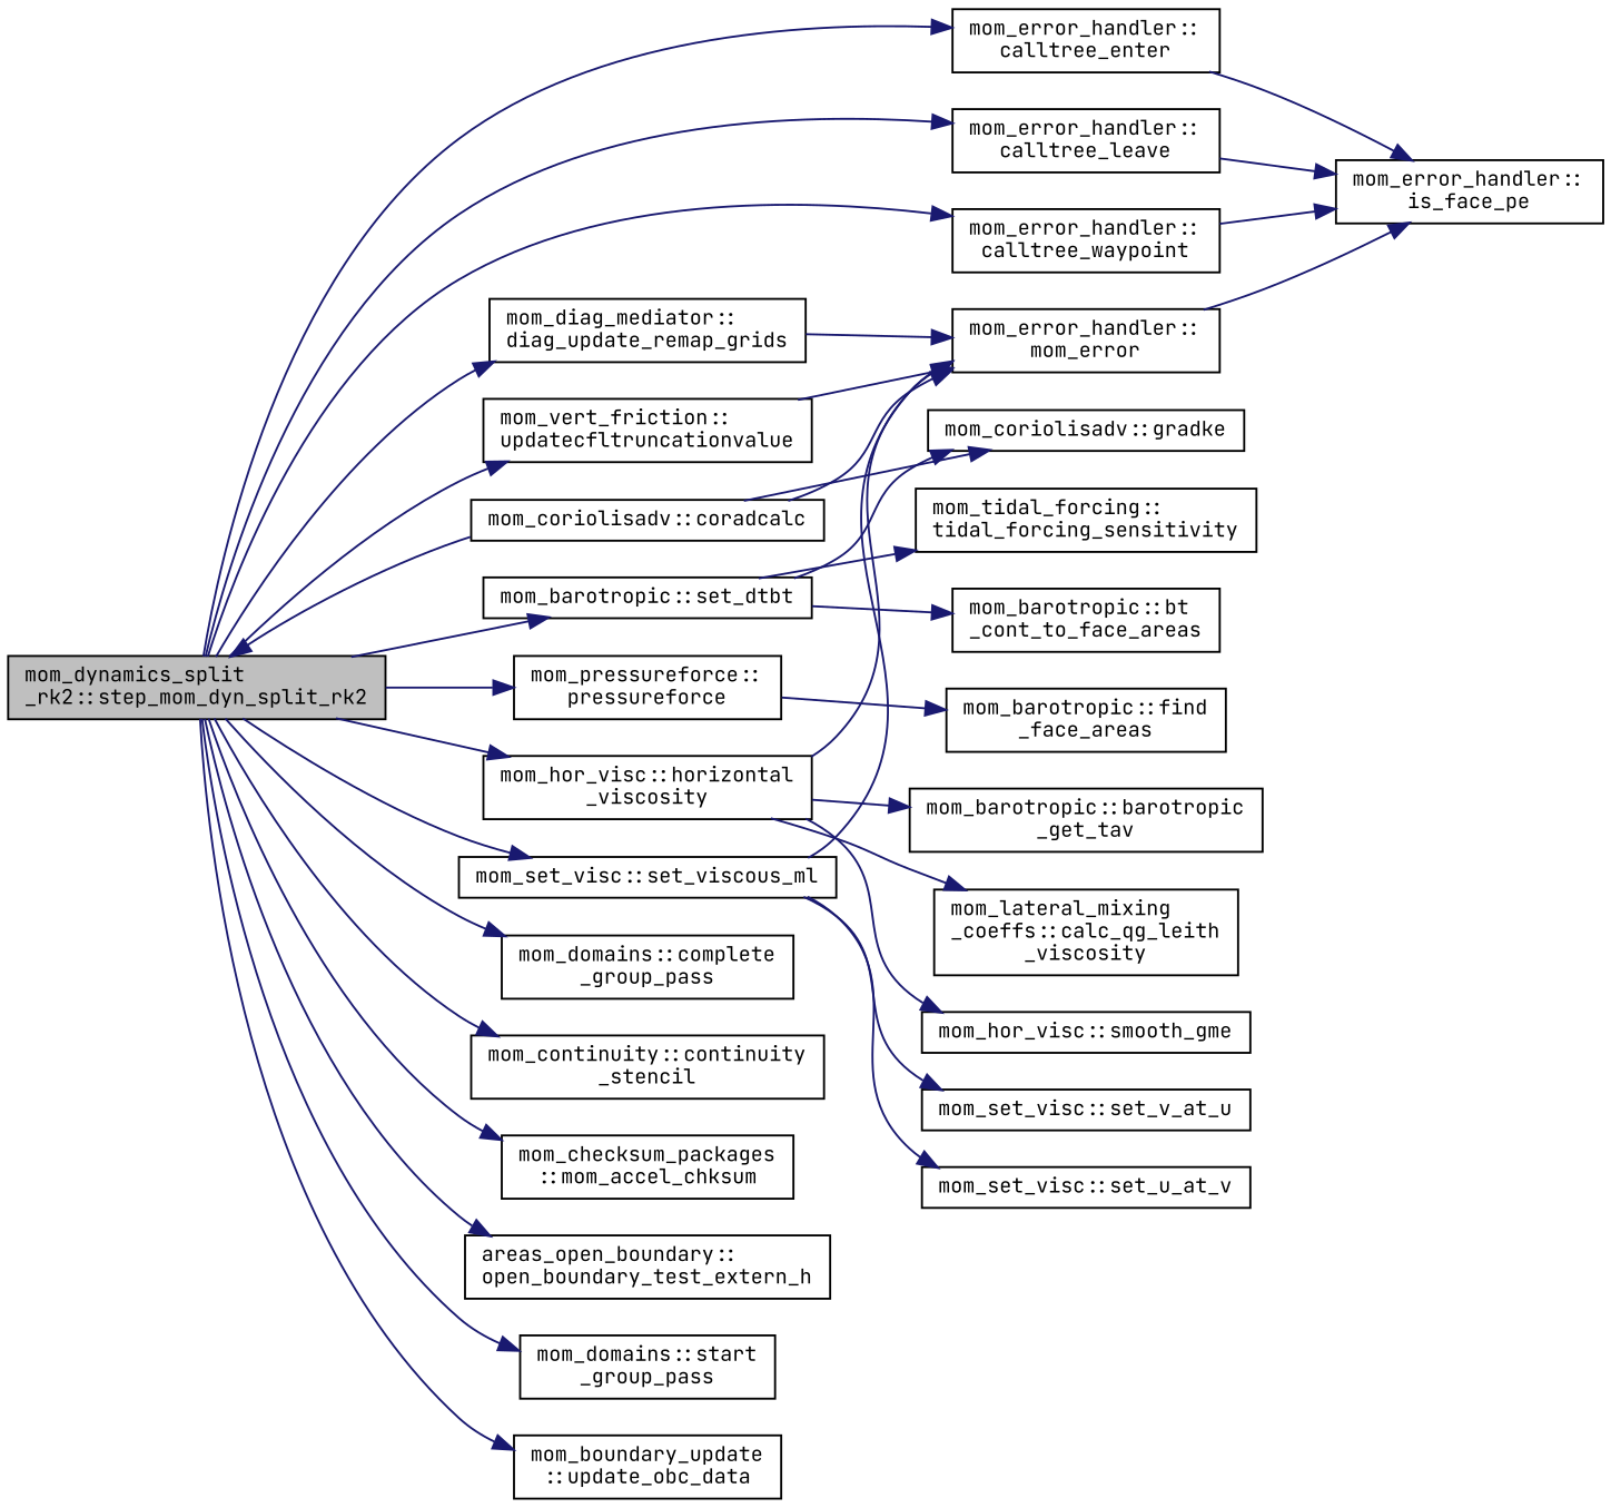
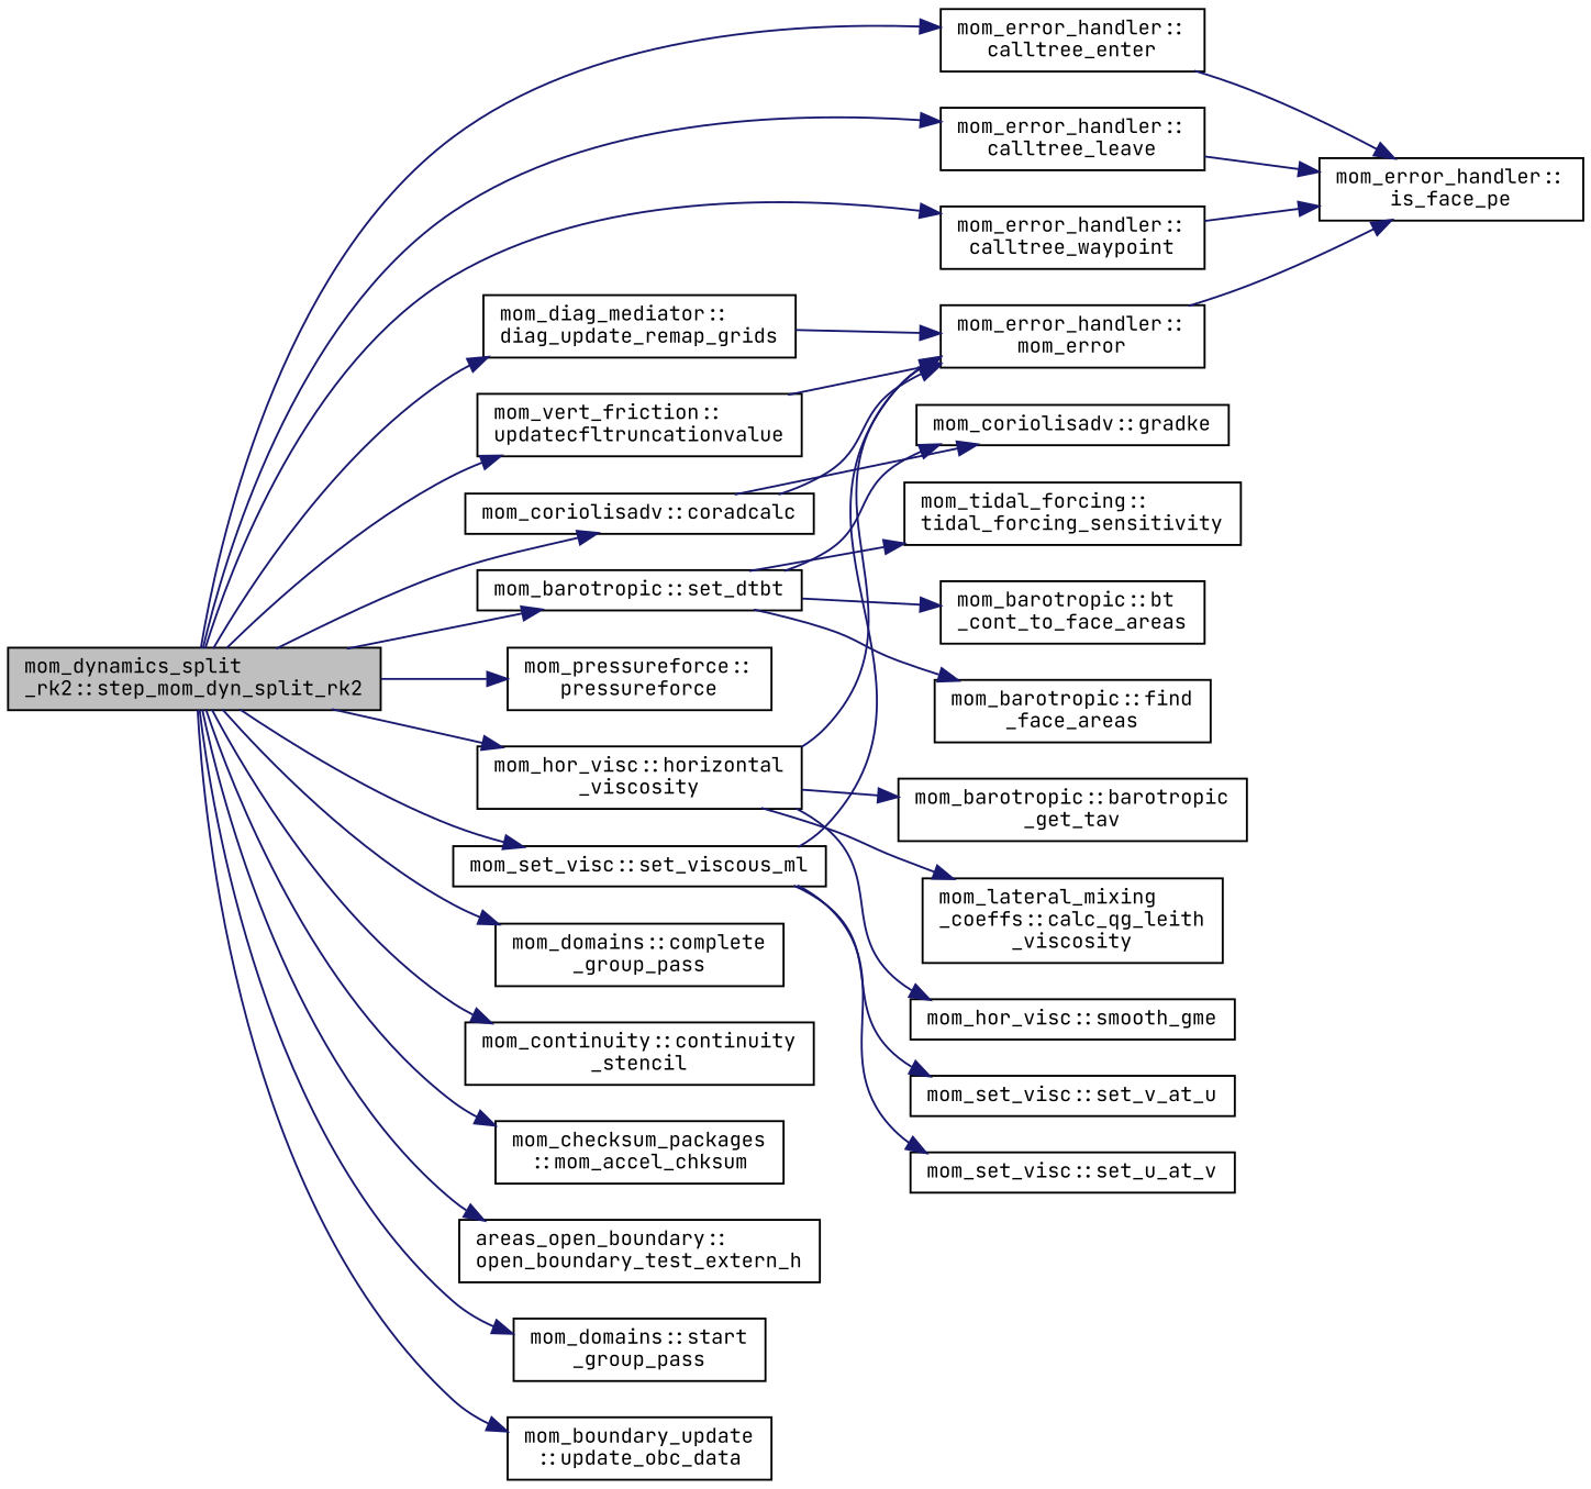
  digraph {
    fontname="JetBrains Mono"
    rankdir=LR
    node [color=black fillcolor=white fontname="JetBrains Mono" fontsize=10 shape=record style=filled]
    edge [color=midnightblue fontname="JetBrains Mono" fontsize=10 labelfontname=Helvetica labelfontsize=10 style=solid]
    n1 [fillcolor=grey75 fontcolor=black height=0.2 label="mom_dynamics_split\l_rk2::step_mom_dyn_split_rk2" width=0.4]
    n2 [height=0.2 label="mom_error_handler::\lcalltree_enter" width=0.4]
    n3 [height=0.2 label="mom_error_handler::\lcalltree_leave" width=0.4]
    n4 [height=0.2 label="mom_error_handler::\lcalltree_waypoint" width=0.4]
    n5 [height=0.2 label="mom_domains::complete\l_group_pass" width=0.4]
    n6 [height=0.2 label="mom_continuity::continuity\l_stencil" width=0.4]
    n7 [height=0.2 label="mom_coriolisadv::coradcalc" width=0.4]
    n8 [height=0.2 label="mom_diag_mediator::\ldiag_update_remap_grids" width=0.4]
    n9 [height=0.2 label="mom_hor_visc::horizontal\l_viscosity" width=0.4]
    n10 [height=0.2 label="mom_checksum_packages\l::mom_accel_chksum" width=0.4]
    n11 [height=0.2 label="areas_open_boundary::\lopen_boundary_test_extern_h" width=0.4]
    n12 [height=0.2 label="mom_pressureforce::\lpressureforce" width=0.4]
    n13 [height=0.2 label="mom_barotropic::set_dtbt" width=0.4]
    n14 [height=0.2 label="mom_set_visc::set_viscous_ml" width=0.4]
    n15 [height=0.2 label="mom_domains::start\l_group_pass" width=0.4]
    n16 [height=0.2 label="mom_boundary_update\l::update_obc_data" width=0.4]
    n17 [height=0.2 label="mom_vert_friction::\lupdatecfltruncationvalue" width=0.4]
    n18 [height=0.2 label="mom_error_handler::\lis_face_pe" width=0.4]
    n19 [height=0.2 label="mom_coriolisadv::gradke" width=0.4]
    n20 [height=0.2 label="mom_error_handler::\lmom_error" width=0.4]
    n21 [height=0.2 label="mom_barotropic::barotropic\l_get_tav" width=0.4]
    n22 [height=0.2 label="mom_lateral_mixing\l_coeffs::calc_qg_leith\l_viscosity" width=0.4]
    n23 [height=0.2 label="mom_hor_visc::smooth_gme" width=0.4]
    n24 [height=0.2 label="mom_barotropic::bt\l_cont_to_face_areas" width=0.4]
    n25 [height=0.2 label="mom_barotropic::find\l_face_areas" width=0.4]
    n26 [height=0.2 label="mom_tidal_forcing::\ltidal_forcing_sensitivity" width=0.4]
    n27 [height=0.2 label="mom_set_visc::set_u_at_v" width=0.4]
    n28 [height=0.2 label="mom_set_visc::set_v_at_u" width=0.4]
    n1 -> n2
    n1 -> n3
    n1 -> n4
    n1 -> n5
    n1 -> n6
-   n7 -> n1
+   n1 -> n7
    n1 -> n8
    n1 -> n9
    n1 -> n10
    n1 -> n11
    n1 -> n12
    n1 -> n13
    n1 -> n14
    n1 -> n15
    n1 -> n16
    n1 -> n17
    n2 -> n18
    n3 -> n18
    n4 -> n18
    n7 -> n19
    n7 -> n20
    n8 -> n20
    n9 -> n20
    n9 -> n21
    n9 -> n22
    n9 -> n23
    n13 -> n19
    n13 -> n24
-   n12 -> n25
+   n13 -> n25
    n13 -> n26
    n14 -> n20
    n14 -> n27
    n14 -> n28
    n17 -> n20
    n20 -> n18
  }
